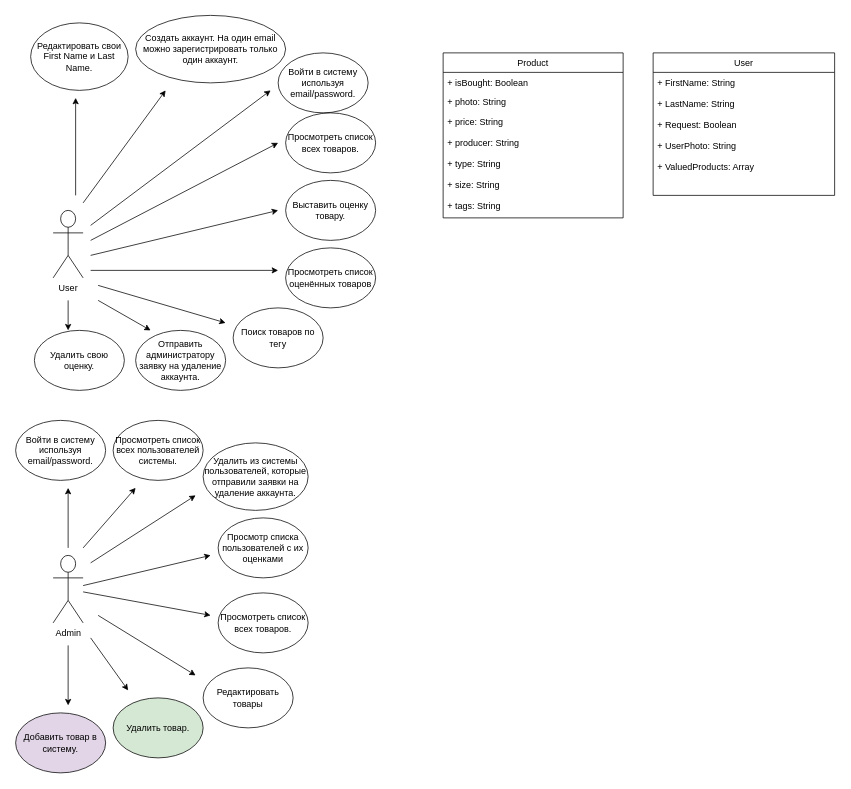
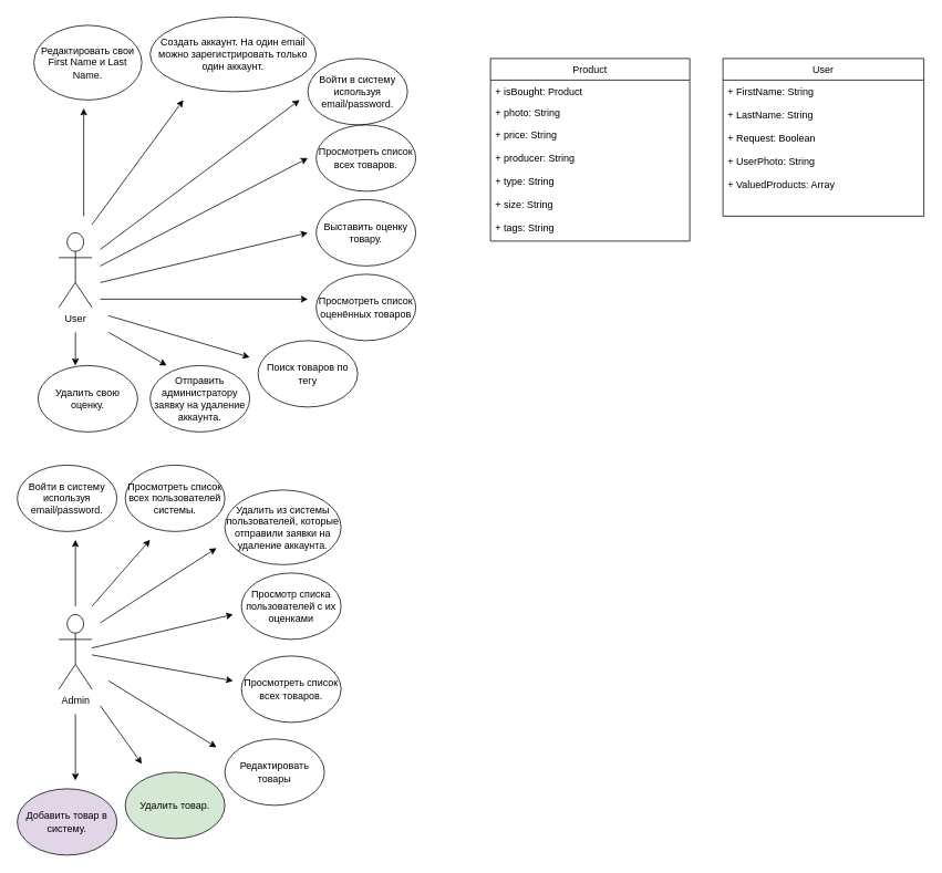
  <mxCell id="0" />
  <mxCell id="1" parent="0" />
  <mxCell id="2" value="Admin&lt;br&gt;" style="shape=umlActor;verticalLabelPosition=bottom;verticalAlign=top;html=1;outlineConnect=0;" vertex="1" parent="1"><mxGeometry x="70" y="740" width="40" height="90" as="geometry" /></mxCell>
  <mxCell id="3" value="Product" style="swimlane;fontStyle=0;childLayout=stackLayout;horizontal=1;startSize=26;fillColor=none;horizontalStack=0;resizeParent=1;resizeParentMax=0;resizeLast=0;collapsible=1;marginBottom=0;" vertex="1" parent="1"><mxGeometry x="590" y="70" width="240" height="220" as="geometry" /></mxCell>
- <mxCell id="4" value="+ isBought: Boolean" style="text;strokeColor=none;fillColor=none;align=left;verticalAlign=top;spacingLeft=4;spacingRight=4;overflow=hidden;rotatable=0;points=[[0,0.5],[1,0.5]];portConstraint=eastwest;" vertex="1" parent="3"><mxGeometry y="26" width="240" height="26" as="geometry" /></mxCell>
+ <mxCell id="4" value="+ isBought: Product" style="text;strokeColor=none;fillColor=none;align=left;verticalAlign=top;spacingLeft=4;spacingRight=4;overflow=hidden;rotatable=0;points=[[0,0.5],[1,0.5]];portConstraint=eastwest;" vertex="1" parent="3"><mxGeometry y="26" width="240" height="26" as="geometry" /></mxCell>
  <mxCell id="5" value="+ photo: String&#10;" style="text;strokeColor=none;fillColor=none;align=left;verticalAlign=top;spacingLeft=4;spacingRight=4;overflow=hidden;rotatable=0;points=[[0,0.5],[1,0.5]];portConstraint=eastwest;" vertex="1" parent="3"><mxGeometry y="52" width="240" height="26" as="geometry" /></mxCell>
  <mxCell id="6" value="+ price: String&#10;&#10;+ producer: String&#10;&#10;+ type: String&#10;&#10;+ size: String&#10;&#10;+ tags: String&#10;&#10;+" style="text;strokeColor=none;fillColor=none;align=left;verticalAlign=top;spacingLeft=4;spacingRight=4;overflow=hidden;rotatable=0;points=[[0,0.5],[1,0.5]];portConstraint=eastwest;" vertex="1" parent="3"><mxGeometry y="78" width="240" height="142" as="geometry" /></mxCell>
  <mxCell id="7" value="User" style="swimlane;fontStyle=0;childLayout=stackLayout;horizontal=1;startSize=26;fillColor=none;horizontalStack=0;resizeParent=1;resizeParentMax=0;resizeLast=0;collapsible=1;marginBottom=0;" vertex="1" parent="1"><mxGeometry x="870" y="70" width="242" height="190" as="geometry" /></mxCell>
  <mxCell id="8" value="+ FirstName: String&#10;&#10;+ LastName: String&#10;&#10;+ Request: Boolean&#10;&#10;+ UserPhoto: String&#10;&#10;+ ValuedProducts: Array" style="text;strokeColor=none;fillColor=none;align=left;verticalAlign=top;spacingLeft=4;spacingRight=4;overflow=hidden;rotatable=0;points=[[0,0.5],[1,0.5]];portConstraint=eastwest;" vertex="1" parent="7"><mxGeometry y="26" width="242" height="164" as="geometry" /></mxCell>
  <mxCell id="9" value="User" style="shape=umlActor;verticalLabelPosition=bottom;verticalAlign=top;html=1;outlineConnect=0;" vertex="1" parent="1"><mxGeometry x="70" y="280" width="40" height="90" as="geometry" /></mxCell>
  <mxCell id="10" value="" style="endArrow=classic;html=1;" edge="1" parent="1"><mxGeometry width="50" height="50" relative="1" as="geometry"><mxPoint x="110" y="270" as="sourcePoint" /><mxPoint x="220" y="120" as="targetPoint" /></mxGeometry></mxCell>
  <mxCell id="11" value="" style="endArrow=classic;html=1;" edge="1" parent="1"><mxGeometry width="50" height="50" relative="1" as="geometry"><mxPoint x="120" y="300" as="sourcePoint" /><mxPoint x="360" y="120" as="targetPoint" /></mxGeometry></mxCell>
  <mxCell id="12" value="" style="endArrow=classic;html=1;" edge="1" parent="1"><mxGeometry width="50" height="50" relative="1" as="geometry"><mxPoint x="120" y="320" as="sourcePoint" /><mxPoint x="370" y="190" as="targetPoint" /></mxGeometry></mxCell>
  <mxCell id="13" value="" style="endArrow=classic;html=1;" edge="1" parent="1"><mxGeometry width="50" height="50" relative="1" as="geometry"><mxPoint x="120" y="340" as="sourcePoint" /><mxPoint x="370" y="280" as="targetPoint" /></mxGeometry></mxCell>
  <mxCell id="14" value="" style="endArrow=classic;html=1;" edge="1" parent="1"><mxGeometry width="50" height="50" relative="1" as="geometry"><mxPoint x="120" y="360" as="sourcePoint" /><mxPoint x="370" y="360" as="targetPoint" /></mxGeometry></mxCell>
  <mxCell id="15" value="" style="endArrow=classic;html=1;" edge="1" parent="1"><mxGeometry width="50" height="50" relative="1" as="geometry"><mxPoint x="90" y="400" as="sourcePoint" /><mxPoint x="90" y="440" as="targetPoint" /></mxGeometry></mxCell>
  <mxCell id="16" value="Создать аккаунт. На один email можно зарегистрировать только один аккаунт." style="ellipse;whiteSpace=wrap;html=1;" vertex="1" parent="1"><mxGeometry x="180" y="20" width="200" height="90" as="geometry" /></mxCell>
  <mxCell id="17" value="Войти в систему используя email/password." style="ellipse;whiteSpace=wrap;html=1;" vertex="1" parent="1"><mxGeometry x="370" y="70" width="120" height="80" as="geometry" /></mxCell>
  <mxCell id="18" value="Просмотреть список всех товаров." style="ellipse;whiteSpace=wrap;html=1;" vertex="1" parent="1"><mxGeometry x="380" y="150" width="120" height="80" as="geometry" /></mxCell>
  <mxCell id="19" value="Выставить оценку товару." style="ellipse;whiteSpace=wrap;html=1;" vertex="1" parent="1"><mxGeometry x="380" y="240" width="120" height="80" as="geometry" /></mxCell>
  <mxCell id="20" value="Удалить свою оценку." style="ellipse;whiteSpace=wrap;html=1;" vertex="1" parent="1"><mxGeometry x="45" y="440" width="120" height="80" as="geometry" /></mxCell>
  <mxCell id="21" value="Отправить администратору заявку на удаление аккаунта." style="ellipse;whiteSpace=wrap;html=1;" vertex="1" parent="1"><mxGeometry x="180" y="440" width="120" height="80" as="geometry" /></mxCell>
  <mxCell id="22" value="Редактировать свои First Name и Last Name." style="ellipse;whiteSpace=wrap;html=1;" vertex="1" parent="1"><mxGeometry x="40" y="30" width="130" height="90" as="geometry" /></mxCell>
  <mxCell id="23" value="" style="endArrow=classic;html=1;" edge="1" parent="1"><mxGeometry width="50" height="50" relative="1" as="geometry"><mxPoint x="100" y="260" as="sourcePoint" /><mxPoint x="100" y="130" as="targetPoint" /></mxGeometry></mxCell>
  <mxCell id="24" value="Просмотреть список оценённых товаров" style="ellipse;whiteSpace=wrap;html=1;" vertex="1" parent="1"><mxGeometry x="380" y="330" width="120" height="80" as="geometry" /></mxCell>
  <mxCell id="25" value="" style="endArrow=classic;html=1;" edge="1" parent="1"><mxGeometry width="50" height="50" relative="1" as="geometry"><mxPoint x="130" y="380" as="sourcePoint" /><mxPoint x="300" y="430" as="targetPoint" /></mxGeometry></mxCell>
  <mxCell id="26" value="Удалить товар." style="ellipse;whiteSpace=wrap;html=1;fillColor=#d5e8d4;" vertex="1" parent="1"><mxGeometry x="150" y="930" width="120" height="80" as="geometry" /></mxCell>
  <mxCell id="27" value="Добавить товар в систему." style="ellipse;whiteSpace=wrap;html=1;fillColor=#e1d5e7;" vertex="1" parent="1"><mxGeometry x="20" y="950" width="120" height="80" as="geometry" /></mxCell>
  <mxCell id="28" value="Просмотреть список всех товаров." style="ellipse;whiteSpace=wrap;html=1;" vertex="1" parent="1"><mxGeometry x="290" y="790" width="120" height="80" as="geometry" /></mxCell>
  <mxCell id="29" value="Удалить из системы пользователей, которые отправили заявки на удаление аккаунта." style="ellipse;whiteSpace=wrap;html=1;" vertex="1" parent="1"><mxGeometry x="270" y="590" width="140" height="90" as="geometry" /></mxCell>
  <mxCell id="30" value="Просмотреть список всех пользователей системы." style="ellipse;whiteSpace=wrap;html=1;" vertex="1" parent="1"><mxGeometry x="150" y="560" width="120" height="80" as="geometry" /></mxCell>
  <mxCell id="31" value="Войти в систему используя email/password." style="ellipse;whiteSpace=wrap;html=1;" vertex="1" parent="1"><mxGeometry x="20" y="560" width="120" height="80" as="geometry" /></mxCell>
  <mxCell id="32" value="" style="endArrow=classic;html=1;" edge="1" parent="1"><mxGeometry width="50" height="50" relative="1" as="geometry"><mxPoint x="90" y="730" as="sourcePoint" /><mxPoint x="90" y="650" as="targetPoint" /></mxGeometry></mxCell>
  <mxCell id="33" value="" style="endArrow=classic;html=1;" edge="1" parent="1"><mxGeometry width="50" height="50" relative="1" as="geometry"><mxPoint x="110" y="730" as="sourcePoint" /><mxPoint x="180" y="650" as="targetPoint" /></mxGeometry></mxCell>
  <mxCell id="34" value="" style="endArrow=classic;html=1;" edge="1" parent="1" source="2"><mxGeometry width="50" height="50" relative="1" as="geometry"><mxPoint x="500" y="910" as="sourcePoint" /><mxPoint x="280" y="740" as="targetPoint" /></mxGeometry></mxCell>
  <mxCell id="35" value="" style="endArrow=classic;html=1;" edge="1" parent="1"><mxGeometry width="50" height="50" relative="1" as="geometry"><mxPoint x="120" y="750" as="sourcePoint" /><mxPoint x="260" y="660" as="targetPoint" /></mxGeometry></mxCell>
  <mxCell id="36" value="" style="endArrow=classic;html=1;" edge="1" parent="1"><mxGeometry width="50" height="50" relative="1" as="geometry"><mxPoint x="130" y="820" as="sourcePoint" /><mxPoint x="260" y="900" as="targetPoint" /></mxGeometry></mxCell>
  <mxCell id="37" value="" style="endArrow=classic;html=1;" edge="1" parent="1" source="2"><mxGeometry width="50" height="50" relative="1" as="geometry"><mxPoint x="530" y="940" as="sourcePoint" /><mxPoint x="280" y="820" as="targetPoint" /></mxGeometry></mxCell>
  <mxCell id="38" value="Редактировать товары" style="ellipse;whiteSpace=wrap;html=1;" vertex="1" parent="1"><mxGeometry x="270" y="890" width="120" height="80" as="geometry" /></mxCell>
  <mxCell id="39" value="Просмотр списка пользователей с их оценками" style="ellipse;whiteSpace=wrap;html=1;" vertex="1" parent="1"><mxGeometry x="290" y="690" width="120" height="80" as="geometry" /></mxCell>
  <mxCell id="40" value="" style="endArrow=classic;html=1;" edge="1" parent="1"><mxGeometry width="50" height="50" relative="1" as="geometry"><mxPoint x="120" y="850" as="sourcePoint" /><mxPoint x="170" y="920" as="targetPoint" /></mxGeometry></mxCell>
  <mxCell id="41" value="" style="endArrow=classic;html=1;" edge="1" parent="1"><mxGeometry width="50" height="50" relative="1" as="geometry"><mxPoint x="90" y="860" as="sourcePoint" /><mxPoint x="90" y="940" as="targetPoint" /></mxGeometry></mxCell>
  <mxCell id="42" value="Поиск товаров по тегу" style="ellipse;whiteSpace=wrap;html=1;" vertex="1" parent="1"><mxGeometry x="310" y="410" width="120" height="80" as="geometry" /></mxCell>
  <mxCell id="43" value="" style="endArrow=classic;html=1;" edge="1" parent="1"><mxGeometry width="50" height="50" relative="1" as="geometry"><mxPoint x="130" y="400" as="sourcePoint" /><mxPoint x="200" y="440" as="targetPoint" /></mxGeometry></mxCell>
